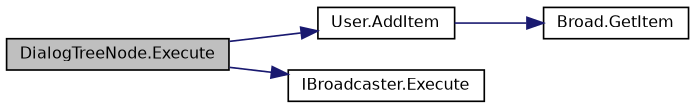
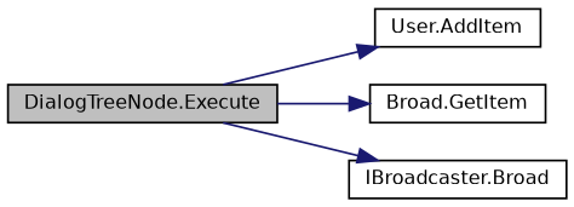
  digraph {
    rankdir=LR
    node [color=black fillcolor=white fontname=Helvetica fontsize=10 shape=record style=filled]
    edge [color=midnightblue fontname=Helvetica fontsize=10 labelfontname=Helvetica labelfontsize=10 style=solid]
    n1 [fillcolor=grey75 fontcolor=black height=0.2 label="DialogTreeNode.Execute" width=0.4]
    n2 [height=0.2 label="User.AddItem" width=0.4]
    n3 [height=0.2 label="Broad.GetItem" width=0.4]
-   n4 [height=0.2 label="IBroadcaster.Execute" width=0.4]
+   n4 [height=0.2 label="IBroadcaster.Broad" width=0.4]
    n1 -> n2
-   n2 -> n3
+   n1 -> n3
    n1 -> n4
  }
